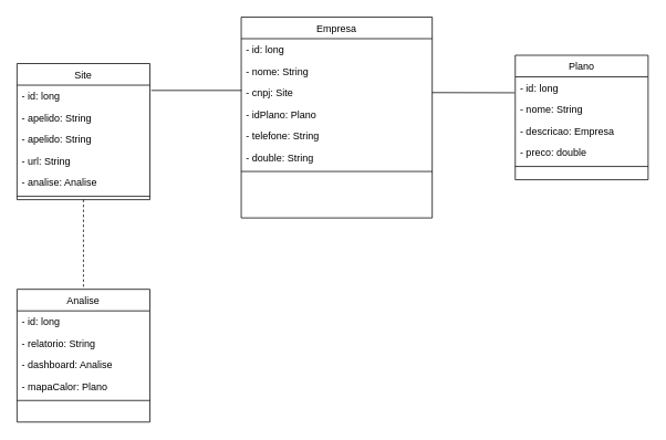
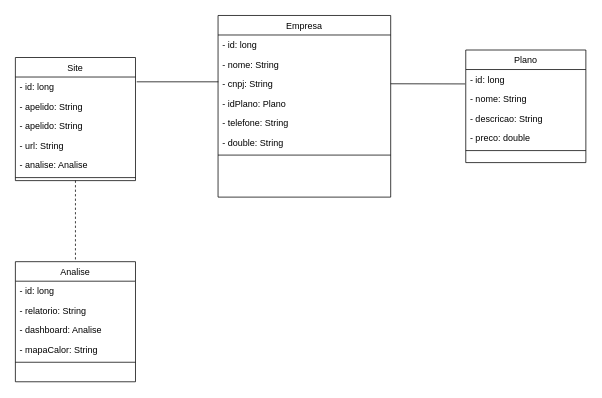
  <mxCell id="0" />
  <mxCell id="1" parent="0" />
  <mxCell id="2" value="Empresa" style="swimlane;fontStyle=0;align=center;verticalAlign=top;childLayout=stackLayout;horizontal=1;startSize=26;horizontalStack=0;resizeParent=1;resizeLast=0;collapsible=1;marginBottom=0;rounded=0;shadow=0;strokeWidth=1;" parent="1" vertex="1"><mxGeometry x="290" y="20" width="230" height="242" as="geometry"><mxRectangle x="230" y="140" width="160" height="26" as="alternateBounds" /></mxGeometry></mxCell>
  <mxCell id="3" value="- id: long" style="text;align=left;verticalAlign=top;spacingLeft=4;spacingRight=4;overflow=hidden;rotatable=0;points=[[0,0.5],[1,0.5]];portConstraint=eastwest;" parent="2" vertex="1"><mxGeometry y="26" width="230" height="26" as="geometry" /></mxCell>
  <mxCell id="4" value="- nome: String" style="text;align=left;verticalAlign=top;spacingLeft=4;spacingRight=4;overflow=hidden;rotatable=0;points=[[0,0.5],[1,0.5]];portConstraint=eastwest;rounded=0;shadow=0;html=0;" parent="2" vertex="1"><mxGeometry y="52" width="230" height="26" as="geometry" /></mxCell>
- <mxCell id="5" value="- cnpj: Site" style="text;align=left;verticalAlign=top;spacingLeft=4;spacingRight=4;overflow=hidden;rotatable=0;points=[[0,0.5],[1,0.5]];portConstraint=eastwest;rounded=0;shadow=0;html=0;" parent="2" vertex="1"><mxGeometry y="78" width="230" height="26" as="geometry" /></mxCell>
+ <mxCell id="5" value="- cnpj: String" style="text;align=left;verticalAlign=top;spacingLeft=4;spacingRight=4;overflow=hidden;rotatable=0;points=[[0,0.5],[1,0.5]];portConstraint=eastwest;rounded=0;shadow=0;html=0;" parent="2" vertex="1"><mxGeometry y="78" width="230" height="26" as="geometry" /></mxCell>
  <mxCell id="6" value="- idPlano: Plano" style="text;align=left;verticalAlign=top;spacingLeft=4;spacingRight=4;overflow=hidden;rotatable=0;points=[[0,0.5],[1,0.5]];portConstraint=eastwest;rounded=0;shadow=0;html=0;" parent="2" vertex="1"><mxGeometry y="104" width="230" height="26" as="geometry" /></mxCell>
  <mxCell id="7" value="- telefone: String" style="text;align=left;verticalAlign=top;spacingLeft=4;spacingRight=4;overflow=hidden;rotatable=0;points=[[0,0.5],[1,0.5]];portConstraint=eastwest;rounded=0;shadow=0;html=0;" parent="2" vertex="1"><mxGeometry y="130" width="230" height="26" as="geometry" /></mxCell>
  <mxCell id="8" value="- double: String" style="text;align=left;verticalAlign=top;spacingLeft=4;spacingRight=4;overflow=hidden;rotatable=0;points=[[0,0.5],[1,0.5]];portConstraint=eastwest;rounded=0;shadow=0;html=0;" parent="2" vertex="1"><mxGeometry y="156" width="230" height="26" as="geometry" /></mxCell>
  <mxCell id="9" value="" style="line;html=1;strokeWidth=1;align=left;verticalAlign=middle;spacingTop=-1;spacingLeft=3;spacingRight=3;rotatable=0;labelPosition=right;points=[];portConstraint=eastwest;" parent="2" vertex="1"><mxGeometry y="182" width="230" height="8" as="geometry" /></mxCell>
  <mxCell id="10" value="Site" style="swimlane;fontStyle=0;align=center;verticalAlign=top;childLayout=stackLayout;horizontal=1;startSize=26;horizontalStack=0;resizeParent=1;resizeLast=0;collapsible=1;marginBottom=0;rounded=0;shadow=0;strokeWidth=1;" parent="1" vertex="1"><mxGeometry x="20" y="76" width="160" height="164" as="geometry"><mxRectangle x="130" y="380" width="160" height="26" as="alternateBounds" /></mxGeometry></mxCell>
  <mxCell id="11" value="- id: long" style="text;align=left;verticalAlign=top;spacingLeft=4;spacingRight=4;overflow=hidden;rotatable=0;points=[[0,0.5],[1,0.5]];portConstraint=eastwest;" parent="10" vertex="1"><mxGeometry y="26" width="160" height="26" as="geometry" /></mxCell>
  <mxCell id="12" value="- apelido: String" style="text;align=left;verticalAlign=top;spacingLeft=4;spacingRight=4;overflow=hidden;rotatable=0;points=[[0,0.5],[1,0.5]];portConstraint=eastwest;rounded=0;shadow=0;html=0;" vertex="1" parent="10"><mxGeometry y="52" width="160" height="26" as="geometry" /></mxCell>
  <mxCell id="13" value="- apelido: String" style="text;align=left;verticalAlign=top;spacingLeft=4;spacingRight=4;overflow=hidden;rotatable=0;points=[[0,0.5],[1,0.5]];portConstraint=eastwest;rounded=0;shadow=0;html=0;" parent="10" vertex="1"><mxGeometry y="78" width="160" height="26" as="geometry" /></mxCell>
  <mxCell id="14" value="- url: String" style="text;align=left;verticalAlign=top;spacingLeft=4;spacingRight=4;overflow=hidden;rotatable=0;points=[[0,0.5],[1,0.5]];portConstraint=eastwest;rounded=0;shadow=0;html=0;" parent="10" vertex="1"><mxGeometry y="104" width="160" height="26" as="geometry" /></mxCell>
  <mxCell id="15" value="- analise: Analise" style="text;align=left;verticalAlign=top;spacingLeft=4;spacingRight=4;overflow=hidden;rotatable=0;points=[[0,0.5],[1,0.5]];portConstraint=eastwest;rounded=0;shadow=0;html=0;" parent="10" vertex="1"><mxGeometry y="130" width="160" height="26" as="geometry" /></mxCell>
  <mxCell id="16" value="" style="line;html=1;strokeWidth=1;align=left;verticalAlign=middle;spacingTop=-1;spacingLeft=3;spacingRight=3;rotatable=0;labelPosition=right;points=[];portConstraint=eastwest;" parent="10" vertex="1"><mxGeometry y="156" width="160" height="8" as="geometry" /></mxCell>
  <mxCell id="17" value="Plano" style="swimlane;fontStyle=0;align=center;verticalAlign=top;childLayout=stackLayout;horizontal=1;startSize=26;horizontalStack=0;resizeParent=1;resizeLast=0;collapsible=1;marginBottom=0;rounded=0;shadow=0;strokeWidth=1;" parent="1" vertex="1"><mxGeometry x="620" y="66" width="160" height="150" as="geometry"><mxRectangle x="550" y="140" width="160" height="26" as="alternateBounds" /></mxGeometry></mxCell>
  <mxCell id="18" value="- id: long" style="text;align=left;verticalAlign=top;spacingLeft=4;spacingRight=4;overflow=hidden;rotatable=0;points=[[0,0.5],[1,0.5]];portConstraint=eastwest;" parent="17" vertex="1"><mxGeometry y="26" width="160" height="26" as="geometry" /></mxCell>
  <mxCell id="19" value="- nome: String" style="text;align=left;verticalAlign=top;spacingLeft=4;spacingRight=4;overflow=hidden;rotatable=0;points=[[0,0.5],[1,0.5]];portConstraint=eastwest;rounded=0;shadow=0;html=0;" parent="17" vertex="1"><mxGeometry y="52" width="160" height="26" as="geometry" /></mxCell>
- <mxCell id="20" value="- descricao: Empresa" style="text;align=left;verticalAlign=top;spacingLeft=4;spacingRight=4;overflow=hidden;rotatable=0;points=[[0,0.5],[1,0.5]];portConstraint=eastwest;rounded=0;shadow=0;html=0;" parent="17" vertex="1"><mxGeometry y="78" width="160" height="26" as="geometry" /></mxCell>
+ <mxCell id="20" value="- descricao: String" style="text;align=left;verticalAlign=top;spacingLeft=4;spacingRight=4;overflow=hidden;rotatable=0;points=[[0,0.5],[1,0.5]];portConstraint=eastwest;rounded=0;shadow=0;html=0;" parent="17" vertex="1"><mxGeometry y="78" width="160" height="26" as="geometry" /></mxCell>
  <mxCell id="21" value="- preco: double" style="text;align=left;verticalAlign=top;spacingLeft=4;spacingRight=4;overflow=hidden;rotatable=0;points=[[0,0.5],[1,0.5]];portConstraint=eastwest;rounded=0;shadow=0;html=0;" parent="17" vertex="1"><mxGeometry y="104" width="160" height="26" as="geometry" /></mxCell>
  <mxCell id="22" value="" style="line;html=1;strokeWidth=1;align=left;verticalAlign=middle;spacingTop=-1;spacingLeft=3;spacingRight=3;rotatable=0;labelPosition=right;points=[];portConstraint=eastwest;" parent="17" vertex="1"><mxGeometry y="130" width="160" height="8" as="geometry" /></mxCell>
  <mxCell id="23" value="Analise" style="swimlane;fontStyle=0;align=center;verticalAlign=top;childLayout=stackLayout;horizontal=1;startSize=26;horizontalStack=0;resizeParent=1;resizeLast=0;collapsible=1;marginBottom=0;rounded=0;shadow=0;strokeWidth=1;" parent="1" vertex="1"><mxGeometry x="20" y="348" width="160" height="160" as="geometry"><mxRectangle x="130" y="380" width="160" height="26" as="alternateBounds" /></mxGeometry></mxCell>
  <mxCell id="24" value="- id: long" style="text;align=left;verticalAlign=top;spacingLeft=4;spacingRight=4;overflow=hidden;rotatable=0;points=[[0,0.5],[1,0.5]];portConstraint=eastwest;" parent="23" vertex="1"><mxGeometry y="26" width="160" height="26" as="geometry" /></mxCell>
  <mxCell id="25" value="- relatorio: String" style="text;align=left;verticalAlign=top;spacingLeft=4;spacingRight=4;overflow=hidden;rotatable=0;points=[[0,0.5],[1,0.5]];portConstraint=eastwest;rounded=0;shadow=0;html=0;" parent="23" vertex="1"><mxGeometry y="52" width="160" height="26" as="geometry" /></mxCell>
  <mxCell id="26" value="- dashboard: Analise" style="text;align=left;verticalAlign=top;spacingLeft=4;spacingRight=4;overflow=hidden;rotatable=0;points=[[0,0.5],[1,0.5]];portConstraint=eastwest;rounded=0;shadow=0;html=0;" parent="23" vertex="1"><mxGeometry y="78" width="160" height="26" as="geometry" /></mxCell>
- <mxCell id="27" value="- mapaCalor: Plano" style="text;align=left;verticalAlign=top;spacingLeft=4;spacingRight=4;overflow=hidden;rotatable=0;points=[[0,0.5],[1,0.5]];portConstraint=eastwest;rounded=0;shadow=0;html=0;" parent="23" vertex="1"><mxGeometry y="104" width="160" height="26" as="geometry" /></mxCell>
+ <mxCell id="27" value="- mapaCalor: String" style="text;align=left;verticalAlign=top;spacingLeft=4;spacingRight=4;overflow=hidden;rotatable=0;points=[[0,0.5],[1,0.5]];portConstraint=eastwest;rounded=0;shadow=0;html=0;" parent="23" vertex="1"><mxGeometry y="104" width="160" height="26" as="geometry" /></mxCell>
  <mxCell id="28" value="" style="line;html=1;strokeWidth=1;align=left;verticalAlign=middle;spacingTop=-1;spacingLeft=3;spacingRight=3;rotatable=0;labelPosition=right;points=[];portConstraint=eastwest;" parent="23" vertex="1"><mxGeometry y="130" width="160" height="8" as="geometry" /></mxCell>
  <mxCell id="29" value="" style="endArrow=none;html=1;rounded=0;exitX=1.01;exitY=0.246;exitDx=0;exitDy=0;entryX=0.002;entryY=0.4;entryDx=0;entryDy=0;exitPerimeter=0;entryPerimeter=0;" parent="1" source="11" target="5" edge="1"><mxGeometry width="50" height="50" relative="1" as="geometry"><mxPoint x="470" y="431" as="sourcePoint" /><mxPoint x="270" y="131" as="targetPoint" /></mxGeometry></mxCell>
  <mxCell id="30" value="" style="endArrow=none;html=1;rounded=0;exitX=1;exitY=0.5;exitDx=0;exitDy=0;entryX=-0.005;entryY=0.738;entryDx=0;entryDy=0;entryPerimeter=0;" parent="1" source="5" target="18" edge="1"><mxGeometry width="50" height="50" relative="1" as="geometry"><mxPoint x="500" y="111" as="sourcePoint" /><mxPoint x="630" y="112" as="targetPoint" /></mxGeometry></mxCell>
  <mxCell id="31" value="" style="endArrow=none;html=1;rounded=0;exitX=0.5;exitY=1;exitDx=0;exitDy=0;entryX=0.5;entryY=0;entryDx=0;entryDy=0;dashed=1;" parent="1" source="10" target="23" edge="1"><mxGeometry width="50" height="50" relative="1" as="geometry"><mxPoint x="200" y="318" as="sourcePoint" /><mxPoint x="308" y="318" as="targetPoint" /></mxGeometry></mxCell>
